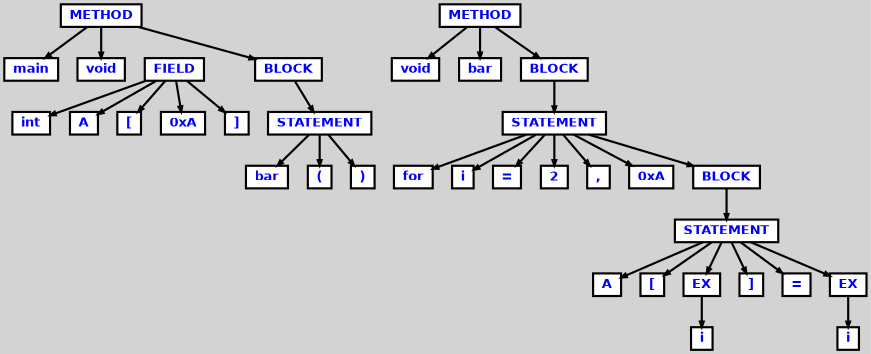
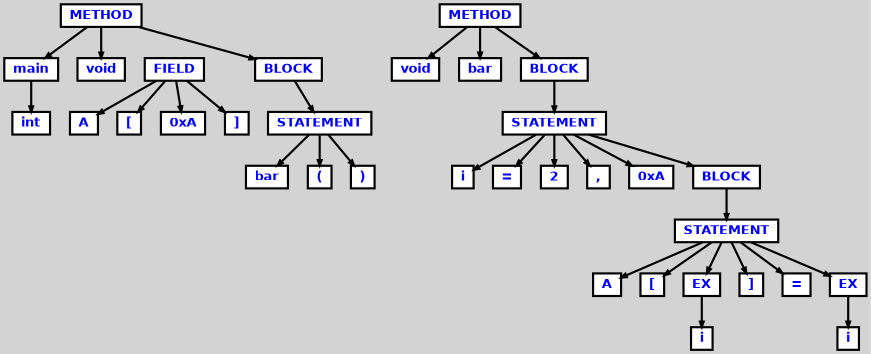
  digraph {
    bgcolor=lightgrey
    ordering=out
    ranksep=.4
    node [color=black fillcolor=white fixedsize=false fontcolor=blue fontname="Helvetica-bold" fontsize=12 shape=box style="filled, solid, bold"]
    edge [arrowsize=.5 color=black style=bold]
    n1 [height=.25 label=FIELD width=.25]
    n2 [height=.25 label=int width=.25]
    n3 [height=.25 label=A width=.25]
    n4 [height=.25 label="[" width=.25]
    n5 [height=.25 label="0xA" width=.25]
    n6 [height=.25 label="]" width=.25]
    n7 [height=.25 label=METHOD width=.25]
    n8 [height=.25 label=void width=.25]
    n9 [height=.25 label=bar width=.25]
    n10 [height=.25 label=BLOCK width=.25]
    n11 [height=.25 label=METHOD width=.25]
    n12 [height=.25 label=void width=.25]
    n13 [height=.25 label=main width=.25]
    n14 [height=.25 label=BLOCK width=.25]
    n15 [height=.25 label=STATEMENT width=.25]
-   n16 [height=.25 label=for width=.25]
    n17 [height=.25 label=i width=.25]
    n18 [height=.25 label="=" width=.25]
    n19 [height=.25 label=2 width=.25]
    n20 [height=.25 label="," width=.25]
    n21 [height=.25 label="0xA" width=.25]
    n22 [height=.25 label=BLOCK width=.25]
    n23 [height=.25 label=STATEMENT width=.25]
    n24 [height=.25 label=A width=.25]
    n25 [height=.25 label="[" width=.25]
    n26 [height=.25 label=EX width=.25]
    n27 [height=.25 label="]" width=.25]
    n28 [height=.25 label="=" width=.25]
    n29 [height=.25 label=EX width=.25]
    n30 [height=.25 label=i width=.25]
    n31 [height=.25 label=i width=.25]
    n32 [height=.25 label=STATEMENT width=.25]
    n33 [height=.25 label=bar width=.25]
    n34 [height=.25 label="(" width=.25]
    n35 [height=.25 label=")" width=.25]
-   n1 -> n2
+   n13 -> n2
    n1 -> n3
    n1 -> n4
    n1 -> n5
    n1 -> n6
    n7 -> n8
    n7 -> n9
    n7 -> n10
    n10 -> n15
    n11 -> n12
    n11 -> n13
    n11 -> n14
    n14 -> n32
-   n15 -> n16
    n15 -> n17
    n15 -> n18
    n15 -> n19
    n15 -> n20
    n15 -> n21
    n15 -> n22
    n22 -> n23
    n23 -> n24
    n23 -> n25
    n23 -> n26
    n23 -> n27
    n23 -> n28
    n23 -> n29
    n26 -> n30
    n29 -> n31
    n32 -> n33
    n32 -> n34
    n32 -> n35
  }
